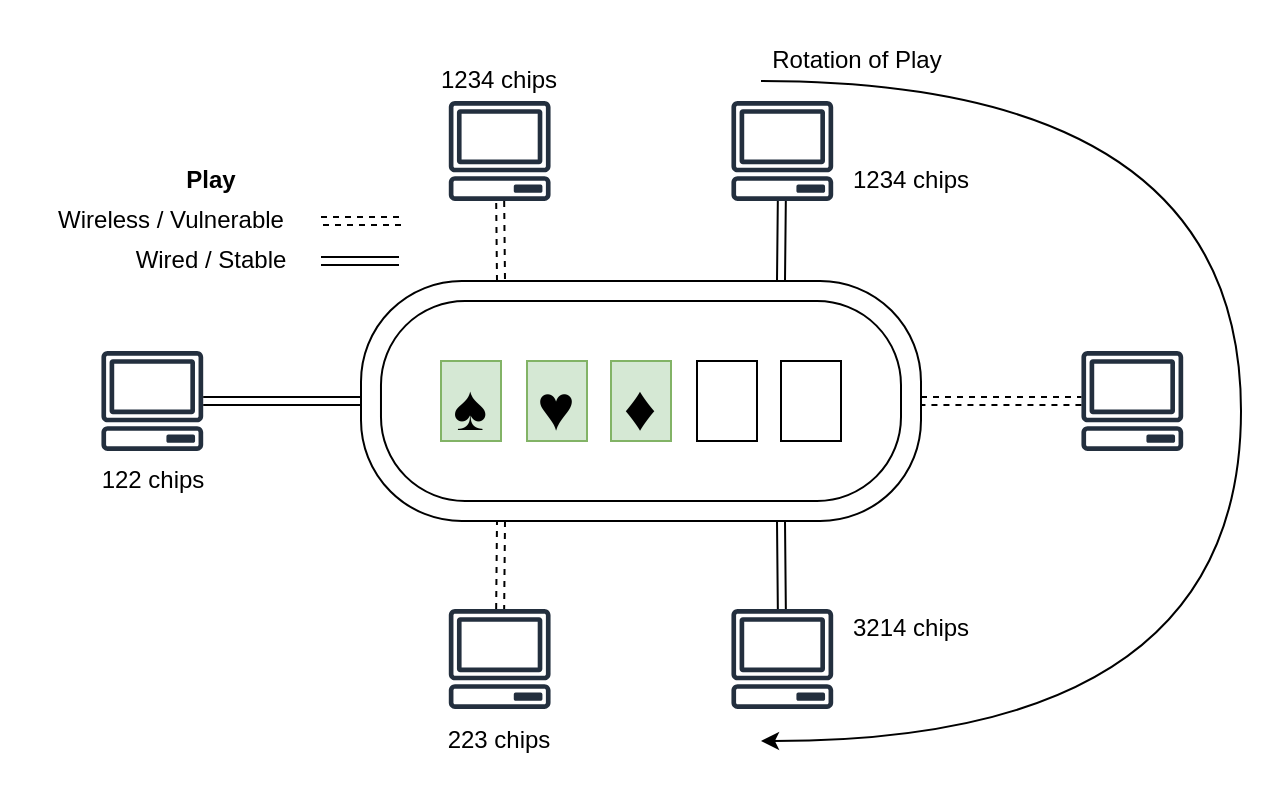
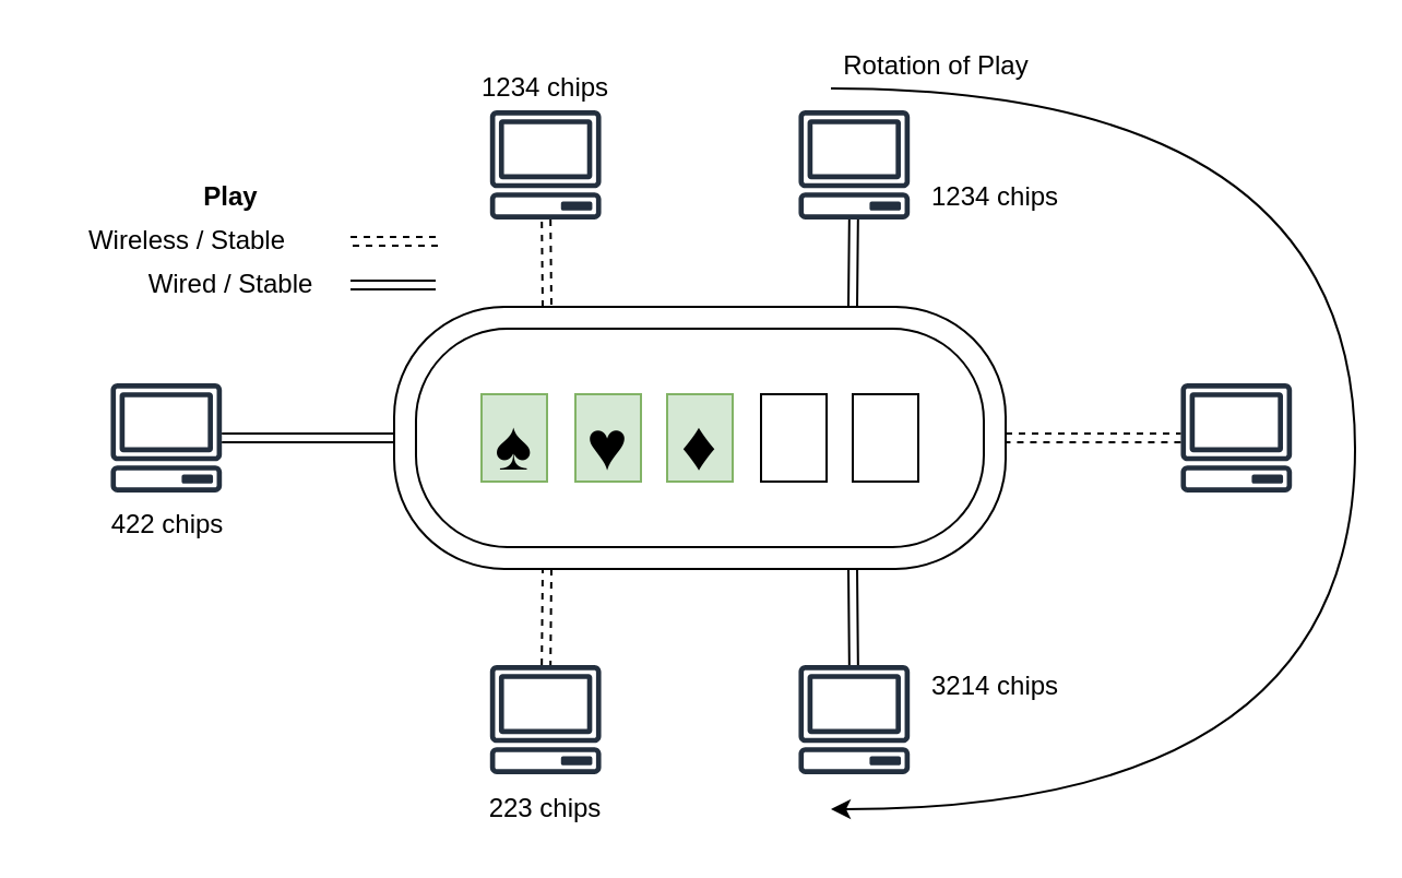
  <mxCell id="0" />
  <mxCell id="1" parent="0" />
  <mxCell id="2" value="" style="rounded=1;whiteSpace=wrap;html=1;arcSize=42;" parent="1" vertex="1"><mxGeometry x="180" y="140" width="280" height="120" as="geometry" /></mxCell>
  <mxCell id="3" value="" style="rounded=1;whiteSpace=wrap;html=1;arcSize=42;" parent="1" vertex="1"><mxGeometry x="189.99" y="150" width="260.01" height="100" as="geometry" /></mxCell>
  <mxCell id="4" value="&lt;span class=&quot;box&quot; style=&quot;font-size: 32px;&quot;&gt;♠&lt;/span&gt;" style="rounded=0;whiteSpace=wrap;html=1;fillColor=#d5e8d4;strokeColor=#82b366;fontSize=32;spacing=2;verticalAlign=top;spacingTop=-2;" parent="1" vertex="1"><mxGeometry x="220" y="180" width="30" height="40" as="geometry" /></mxCell>
  <mxCell id="5" value="&lt;span class=&quot;hearts&quot; title=&quot;hearts&quot; style=&quot;font-size: 32px;&quot;&gt;♥&lt;/span&gt; " style="rounded=0;whiteSpace=wrap;html=1;fillColor=#d5e8d4;strokeColor=#82b366;fontSize=32;spacing=2;verticalAlign=top;spacingTop=-2;" parent="1" vertex="1"><mxGeometry x="263" y="180" width="30" height="40" as="geometry" /></mxCell>
  <mxCell id="6" value="&lt;span class=&quot;diamonds&quot; title=&quot;diamonds&quot; style=&quot;font-size: 32px;&quot;&gt;♦&lt;/span&gt;" style="rounded=0;whiteSpace=wrap;html=1;fillColor=#d5e8d4;strokeColor=#82b366;fontSize=32;spacing=2;verticalAlign=top;spacingTop=-2;" parent="1" vertex="1"><mxGeometry x="305" y="180" width="30" height="40" as="geometry" /></mxCell>
  <mxCell id="7" value="" style="rounded=0;whiteSpace=wrap;html=1;" parent="1" vertex="1"><mxGeometry x="390" y="180" width="30" height="40" as="geometry" /></mxCell>
  <mxCell id="8" value="" style="rounded=0;whiteSpace=wrap;html=1;" parent="1" vertex="1"><mxGeometry x="348" y="180" width="30" height="40" as="geometry" /></mxCell>
  <mxCell id="9" value="" style="outlineConnect=0;fontColor=#232F3E;gradientColor=none;fillColor=#232F3E;strokeColor=none;dashed=0;verticalLabelPosition=bottom;verticalAlign=top;align=center;html=1;fontSize=12;fontStyle=0;aspect=fixed;pointerEvents=1;shape=mxgraph.aws4.client;" parent="1" vertex="1"><mxGeometry x="50" y="175" width="51.32" height="50" as="geometry" /></mxCell>
  <mxCell id="10" value="" style="outlineConnect=0;fontColor=#232F3E;gradientColor=none;fillColor=#232F3E;strokeColor=none;dashed=0;verticalLabelPosition=bottom;verticalAlign=top;align=center;html=1;fontSize=12;fontStyle=0;aspect=fixed;pointerEvents=1;shape=mxgraph.aws4.client;" parent="1" vertex="1"><mxGeometry x="223.68" y="304" width="51.32" height="50" as="geometry" /></mxCell>
  <mxCell id="11" value="" style="outlineConnect=0;fontColor=#232F3E;gradientColor=none;fillColor=#232F3E;strokeColor=none;dashed=0;verticalLabelPosition=bottom;verticalAlign=top;align=center;html=1;fontSize=12;fontStyle=0;aspect=fixed;pointerEvents=1;shape=mxgraph.aws4.client;" parent="1" vertex="1"><mxGeometry x="365" y="304" width="51.32" height="50" as="geometry" /></mxCell>
  <mxCell id="12" value="" style="outlineConnect=0;fontColor=#232F3E;gradientColor=none;fillColor=#232F3E;strokeColor=none;dashed=0;verticalLabelPosition=bottom;verticalAlign=top;align=center;html=1;fontSize=12;fontStyle=0;aspect=fixed;pointerEvents=1;shape=mxgraph.aws4.client;" parent="1" vertex="1"><mxGeometry x="223.68" y="50" width="51.32" height="50" as="geometry" /></mxCell>
  <mxCell id="13" value="" style="outlineConnect=0;fontColor=#232F3E;gradientColor=none;fillColor=#232F3E;strokeColor=none;dashed=0;verticalLabelPosition=bottom;verticalAlign=top;align=center;html=1;fontSize=12;fontStyle=0;aspect=fixed;pointerEvents=1;shape=mxgraph.aws4.client;" parent="1" vertex="1"><mxGeometry x="365" y="50" width="51.32" height="50" as="geometry" /></mxCell>
  <mxCell id="14" value="" style="outlineConnect=0;fontColor=#232F3E;gradientColor=none;fillColor=#232F3E;strokeColor=none;dashed=0;verticalLabelPosition=bottom;verticalAlign=top;align=center;html=1;fontSize=12;fontStyle=0;aspect=fixed;pointerEvents=1;shape=mxgraph.aws4.client;" parent="1" vertex="1"><mxGeometry x="540" y="175" width="51.32" height="50" as="geometry" /></mxCell>
  <mxCell id="15" value="" style="curved=1;endArrow=classic;html=1;" parent="1" edge="1"><mxGeometry width="50" height="50" relative="1" as="geometry"><mxPoint x="380" y="40" as="sourcePoint" /><mxPoint x="380" y="370" as="targetPoint" /><Array as="points"><mxPoint x="620" y="40" /><mxPoint x="620" y="370" /></Array></mxGeometry></mxCell>
  <mxCell id="16" value="Rotation of Play" style="text;html=1;align=center;verticalAlign=middle;resizable=0;points=[];autosize=1;" parent="1" vertex="1"><mxGeometry x="378" y="20" width="100" height="20" as="geometry" /></mxCell>
  <mxCell id="17" value="" style="endArrow=classic;html=1;entryX=0;entryY=0.5;entryDx=0;entryDy=0;shape=link;" parent="1" source="9" target="2" edge="1"><mxGeometry width="50" height="50" relative="1" as="geometry"><mxPoint x="110" y="220" as="sourcePoint" /><mxPoint x="160" y="170" as="targetPoint" /></mxGeometry></mxCell>
  <mxCell id="18" value="" style="endArrow=classic;html=1;entryX=0.25;entryY=0;entryDx=0;entryDy=0;dashed=1;shape=link;" parent="1" source="12" target="2" edge="1"><mxGeometry width="50" height="50" relative="1" as="geometry"><mxPoint x="140" y="150" as="sourcePoint" /><mxPoint x="190" y="100" as="targetPoint" /></mxGeometry></mxCell>
  <mxCell id="19" value="" style="endArrow=classic;html=1;entryX=0.75;entryY=0;entryDx=0;entryDy=0;shape=link;" parent="1" source="13" target="2" edge="1"><mxGeometry width="50" height="50" relative="1" as="geometry"><mxPoint x="259.594" y="110" as="sourcePoint" /><mxPoint x="260" y="150" as="targetPoint" /></mxGeometry></mxCell>
  <mxCell id="20" value="" style="endArrow=classic;html=1;entryX=0.25;entryY=1;entryDx=0;entryDy=0;dashed=1;shape=link;" parent="1" source="10" target="2" edge="1"><mxGeometry width="50" height="50" relative="1" as="geometry"><mxPoint x="160" y="310" as="sourcePoint" /><mxPoint x="210" y="260" as="targetPoint" /></mxGeometry></mxCell>
  <mxCell id="21" value="" style="endArrow=classic;html=1;entryX=1;entryY=0.5;entryDx=0;entryDy=0;dashed=1;shape=link;" parent="1" source="14" target="2" edge="1"><mxGeometry width="50" height="50" relative="1" as="geometry"><mxPoint x="259.594" y="110" as="sourcePoint" /><mxPoint x="260" y="150" as="targetPoint" /></mxGeometry></mxCell>
  <mxCell id="22" value="" style="endArrow=classic;html=1;shape=link;exitX=0.75;exitY=1;exitDx=0;exitDy=0;" parent="1" source="2" target="11" edge="1"><mxGeometry width="50" height="50" relative="1" as="geometry"><mxPoint x="378.406" y="270" as="sourcePoint" /><mxPoint x="378" y="310" as="targetPoint" /></mxGeometry></mxCell>
  <mxCell id="23" value="" style="group" parent="1" vertex="1" connectable="0"><mxGeometry x="20" y="80" width="180" height="60" as="geometry" /></mxCell>
  <mxCell id="24" value="" style="endArrow=classic;html=1;dashed=1;shape=link;" parent="23" edge="1"><mxGeometry width="50" height="50" relative="1" as="geometry"><mxPoint x="140" y="30" as="sourcePoint" /><mxPoint x="180" y="30" as="targetPoint" /></mxGeometry></mxCell>
  <mxCell id="25" value="" style="endArrow=classic;html=1;shape=link;" parent="23" edge="1"><mxGeometry width="50" height="50" relative="1" as="geometry"><mxPoint x="140" y="50" as="sourcePoint" /><mxPoint x="179" y="50" as="targetPoint" /></mxGeometry></mxCell>
  <mxCell id="26" value="Play" style="text;html=1;align=center;verticalAlign=middle;resizable=0;points=[];autosize=1;fontStyle=1" parent="23" vertex="1"><mxGeometry x="65" width="40" height="20" as="geometry" /></mxCell>
- <mxCell id="27" value="Wireless / Vulnerable" style="text;html=1;align=center;verticalAlign=middle;resizable=0;points=[];autosize=1;" parent="23" vertex="1"><mxGeometry y="20" width="130" height="20" as="geometry" /></mxCell>
+ <mxCell id="27" value="Wireless / Stable" style="text;html=1;align=center;verticalAlign=middle;resizable=0;points=[];autosize=1;" parent="23" vertex="1"><mxGeometry y="20" width="130" height="20" as="geometry" /></mxCell>
  <mxCell id="28" value="Wired / Stable" style="text;html=1;align=center;verticalAlign=middle;resizable=0;points=[];autosize=1;" parent="23" vertex="1"><mxGeometry x="40" y="40" width="90" height="20" as="geometry" /></mxCell>
  <mxCell id="29" value="1234 chips" style="text;html=1;align=center;verticalAlign=middle;resizable=0;points=[];autosize=1;fontSize=12;" vertex="1" parent="1"><mxGeometry x="214.34" y="30" width="70" height="20" as="geometry" /></mxCell>
- <mxCell id="30" value="122 chips" style="text;html=1;align=center;verticalAlign=middle;resizable=0;points=[];autosize=1;fontSize=12;" vertex="1" parent="1"><mxGeometry x="40.66" y="230" width="70" height="20" as="geometry" /></mxCell>
+ <mxCell id="30" value="422 chips" style="text;html=1;align=center;verticalAlign=middle;resizable=0;points=[];autosize=1;fontSize=12;" vertex="1" parent="1"><mxGeometry x="40.66" y="230" width="70" height="20" as="geometry" /></mxCell>
  <mxCell id="31" value="223 chips" style="text;html=1;align=center;verticalAlign=middle;resizable=0;points=[];autosize=1;fontSize=12;" vertex="1" parent="1"><mxGeometry x="214.34" y="360" width="70" height="20" as="geometry" /></mxCell>
  <mxCell id="32" value="3214 chips" style="text;html=1;align=center;verticalAlign=middle;resizable=0;points=[];autosize=1;fontSize=12;" vertex="1" parent="1"><mxGeometry x="420" y="304" width="70" height="20" as="geometry" /></mxCell>
  <mxCell id="33" value="1234 chips" style="text;html=1;align=center;verticalAlign=middle;resizable=0;points=[];autosize=1;fontSize=12;" vertex="1" parent="1"><mxGeometry x="420" y="80" width="70" height="20" as="geometry" /></mxCell>
